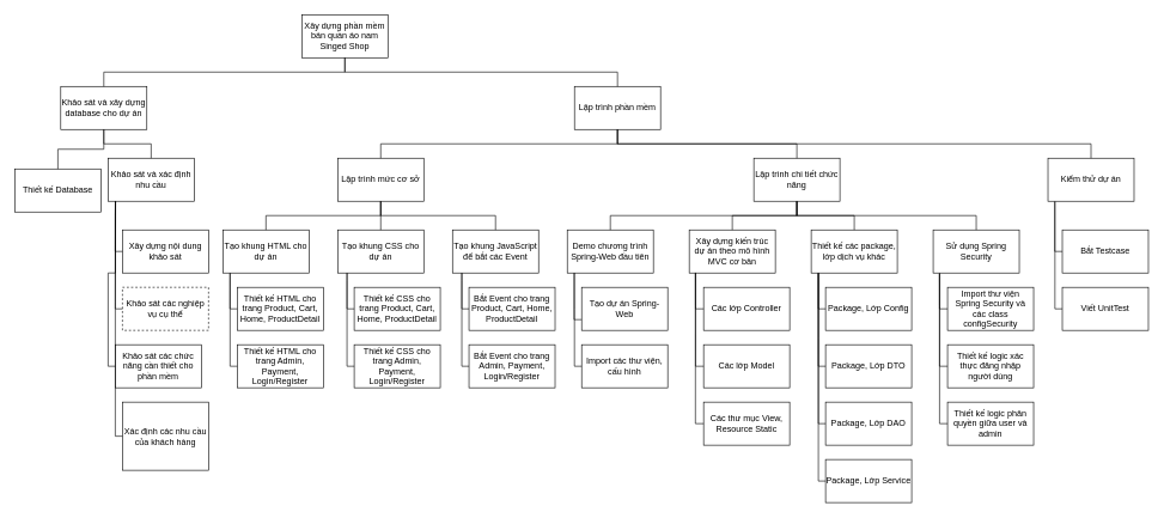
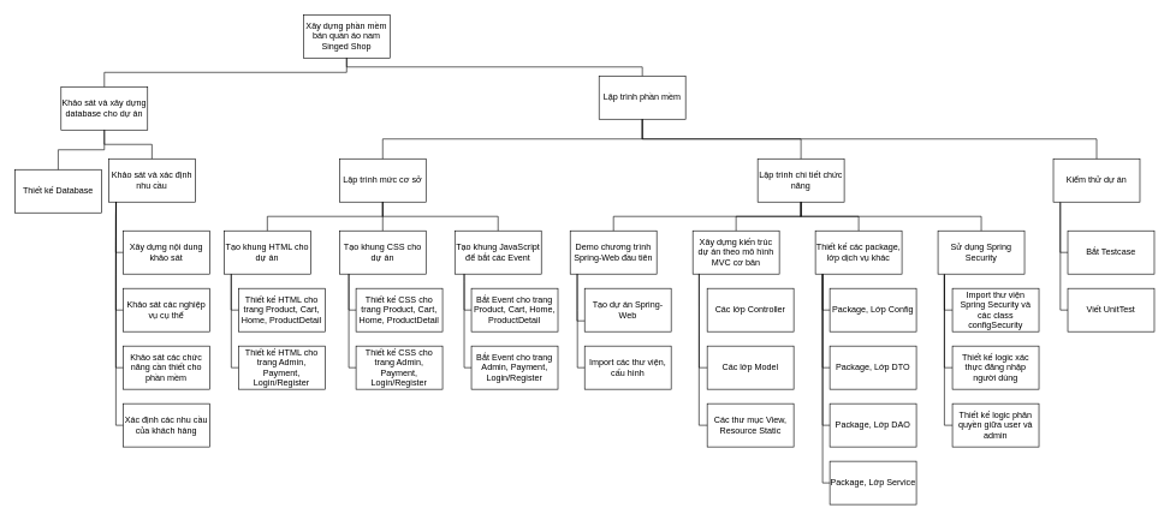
  <mxCell id="0" />
  <mxCell id="1" parent="0" />
  <mxCell id="2" value="Xây dựng phần mềm bán quần áo nam Singed Shop" style="rounded=0;whiteSpace=wrap;html=1;" vertex="1" parent="1"><mxGeometry x="420" y="20" width="120" height="60" as="geometry" /></mxCell>
  <mxCell id="3" value="Khảo sát và xây dựng database cho dự án" style="rounded=0;whiteSpace=wrap;html=1;" vertex="1" parent="1"><mxGeometry x="84" y="120" width="120" height="60" as="geometry" /></mxCell>
  <mxCell id="4" value="Khảo sát và xác định nhu cầu" style="rounded=0;whiteSpace=wrap;html=1;" vertex="1" parent="1"><mxGeometry x="150" y="220" width="120" height="60" as="geometry" /></mxCell>
  <mxCell id="5" value="Xây dựng nội dung khảo sát" style="rounded=0;whiteSpace=wrap;html=1;" vertex="1" parent="1"><mxGeometry x="170" y="320" width="120" height="60" as="geometry" /></mxCell>
- <mxCell id="6" value="Khảo sát các nghiệp vụ cụ thể" style="rounded=0;whiteSpace=wrap;html=1;dashed=1;" vertex="1" parent="1"><mxGeometry x="170" y="400" width="120" height="60" as="geometry" /></mxCell>
- <mxCell id="7" value="Khảo sát các chức năng cần thiết cho phần mềm" style="rounded=0;whiteSpace=wrap;html=1;" vertex="1" parent="1"><mxGeometry x="160" y="480" width="120" height="60" as="geometry" /></mxCell>
- <mxCell id="8" value="Xác định các nhu cầu của khách hàng" style="rounded=0;whiteSpace=wrap;html=1;" vertex="1" parent="1"><mxGeometry x="170" y="560" width="120" height="95" as="geometry" /></mxCell>
+ <mxCell id="6" value="Khảo sát các nghiệp vụ cụ thể" style="rounded=0;whiteSpace=wrap;html=1;" vertex="1" parent="1"><mxGeometry x="170" y="400" width="120" height="60" as="geometry" /></mxCell>
+ <mxCell id="7" value="Khảo sát các chức năng cần thiết cho phần mềm" style="rounded=0;whiteSpace=wrap;html=1;" vertex="1" parent="1"><mxGeometry x="170" y="480" width="120" height="60" as="geometry" /></mxCell>
+ <mxCell id="8" value="Xác định các nhu cầu của khách hàng" style="rounded=0;whiteSpace=wrap;html=1;" vertex="1" parent="1"><mxGeometry x="170" y="560" width="120" height="60" as="geometry" /></mxCell>
  <mxCell id="9" value="Thiết kế Database" style="rounded=0;whiteSpace=wrap;html=1;" vertex="1" parent="1"><mxGeometry x="20" y="235" width="120" height="60" as="geometry" /></mxCell>
  <mxCell id="10" value="" style="endArrow=none;html=1;rounded=0;entryX=0.5;entryY=1;entryDx=0;entryDy=0;exitX=0.5;exitY=0;exitDx=0;exitDy=0;edgeStyle=orthogonalEdgeStyle;" edge="1" parent="1" source="9" target="3"><mxGeometry width="50" height="50" relative="1" as="geometry"><mxPoint x="280" y="170" as="sourcePoint" /><mxPoint x="330" y="120" as="targetPoint" /></mxGeometry></mxCell>
  <mxCell id="11" value="" style="endArrow=none;html=1;rounded=0;exitX=0.5;exitY=0;exitDx=0;exitDy=0;edgeStyle=orthogonalEdgeStyle;entryX=0.5;entryY=1;entryDx=0;entryDy=0;" edge="1" parent="1" source="4" target="3"><mxGeometry width="50" height="50" relative="1" as="geometry"><mxPoint x="440" y="180" as="sourcePoint" /><mxPoint x="120" y="230" as="targetPoint" /></mxGeometry></mxCell>
  <mxCell id="12" value="" style="endArrow=none;html=1;rounded=0;entryX=0.086;entryY=1.002;entryDx=0;entryDy=0;entryPerimeter=0;exitX=0;exitY=0.5;exitDx=0;exitDy=0;edgeStyle=orthogonalEdgeStyle;" edge="1" parent="1" source="5" target="4"><mxGeometry width="50" height="50" relative="1" as="geometry"><mxPoint x="110" y="360" as="sourcePoint" /><mxPoint x="160" y="310" as="targetPoint" /></mxGeometry></mxCell>
  <mxCell id="13" value="" style="endArrow=none;html=1;rounded=0;entryX=0.084;entryY=0.997;entryDx=0;entryDy=0;entryPerimeter=0;exitX=0;exitY=0.5;exitDx=0;exitDy=0;edgeStyle=orthogonalEdgeStyle;" edge="1" parent="1" source="6" target="4"><mxGeometry width="50" height="50" relative="1" as="geometry"><mxPoint x="180" y="360" as="sourcePoint" /><mxPoint x="170" y="290" as="targetPoint" /></mxGeometry></mxCell>
  <mxCell id="14" value="" style="endArrow=none;html=1;rounded=0;entryX=0.085;entryY=1.004;entryDx=0;entryDy=0;entryPerimeter=0;exitX=0;exitY=0.5;exitDx=0;exitDy=0;edgeStyle=orthogonalEdgeStyle;" edge="1" parent="1" source="7" target="4"><mxGeometry width="50" height="50" relative="1" as="geometry"><mxPoint x="180" y="460" as="sourcePoint" /><mxPoint x="170" y="290" as="targetPoint" /></mxGeometry></mxCell>
  <mxCell id="15" value="" style="endArrow=none;html=1;rounded=0;exitX=0;exitY=0.5;exitDx=0;exitDy=0;entryX=0.086;entryY=1;entryDx=0;entryDy=0;entryPerimeter=0;edgeStyle=orthogonalEdgeStyle;" edge="1" parent="1" source="8" target="4"><mxGeometry width="50" height="50" relative="1" as="geometry"><mxPoint x="80" y="420" as="sourcePoint" /><mxPoint x="150" y="300" as="targetPoint" /></mxGeometry></mxCell>
- <mxCell id="16" value="Lập trình phần mềm" style="rounded=0;whiteSpace=wrap;html=1;" vertex="1" parent="1"><mxGeometry x="800" y="120" width="120" height="60" as="geometry" /></mxCell>
+ <mxCell id="16" value="Lập trình phần mềm" style="rounded=0;whiteSpace=wrap;html=1;" vertex="1" parent="1"><mxGeometry x="830" y="105" width="120" height="60" as="geometry" /></mxCell>
  <mxCell id="17" value="Lập trình mức cơ sở" style="rounded=0;whiteSpace=wrap;html=1;" vertex="1" parent="1"><mxGeometry x="470" y="220" width="120" height="60" as="geometry" /></mxCell>
  <mxCell id="18" value="Tạo khung HTML cho dự án" style="rounded=0;whiteSpace=wrap;html=1;" vertex="1" parent="1"><mxGeometry x="310" y="320" width="120" height="60" as="geometry" /></mxCell>
  <mxCell id="19" value="Thiết kế HTML cho trang Product, Cart, Home, ProductDetail" style="rounded=0;whiteSpace=wrap;html=1;" vertex="1" parent="1"><mxGeometry x="330" y="400" width="120" height="60" as="geometry" /></mxCell>
  <mxCell id="20" value="Thiết kế HTML cho trang Admin, Payment, Login/Register" style="rounded=0;whiteSpace=wrap;html=1;" vertex="1" parent="1"><mxGeometry x="330" y="480" width="120" height="60" as="geometry" /></mxCell>
  <mxCell id="21" value="" style="endArrow=none;html=1;rounded=0;exitX=0.5;exitY=0;exitDx=0;exitDy=0;edgeStyle=orthogonalEdgeStyle;entryX=0.5;entryY=1;entryDx=0;entryDy=0;" edge="1" parent="1" source="17" target="16"><mxGeometry width="50" height="50" relative="1" as="geometry"><mxPoint x="250" y="250" as="sourcePoint" /><mxPoint x="280" y="180" as="targetPoint" /></mxGeometry></mxCell>
  <mxCell id="22" value="" style="endArrow=none;html=1;rounded=0;entryX=0.5;entryY=1;entryDx=0;entryDy=0;exitX=0.5;exitY=0;exitDx=0;exitDy=0;edgeStyle=orthogonalEdgeStyle;" edge="1" parent="1" source="18" target="17"><mxGeometry width="50" height="50" relative="1" as="geometry"><mxPoint x="270" y="340" as="sourcePoint" /><mxPoint x="320" y="290" as="targetPoint" /></mxGeometry></mxCell>
  <mxCell id="23" value="" style="endArrow=none;html=1;rounded=0;exitX=0;exitY=0.5;exitDx=0;exitDy=0;entryX=0.082;entryY=1.001;entryDx=0;entryDy=0;entryPerimeter=0;edgeStyle=orthogonalEdgeStyle;" edge="1" parent="1" source="19" target="18"><mxGeometry width="50" height="50" relative="1" as="geometry"><mxPoint x="280" y="450" as="sourcePoint" /><mxPoint x="330" y="400" as="targetPoint" /></mxGeometry></mxCell>
  <mxCell id="24" value="" style="endArrow=none;html=1;rounded=0;exitX=0;exitY=0.5;exitDx=0;exitDy=0;edgeStyle=orthogonalEdgeStyle;" edge="1" parent="1" source="20"><mxGeometry width="50" height="50" relative="1" as="geometry"><mxPoint x="330" y="535" as="sourcePoint" /><mxPoint x="320" y="380" as="targetPoint" /></mxGeometry></mxCell>
  <mxCell id="25" value="Tạo khung CSS cho dự án" style="rounded=0;whiteSpace=wrap;html=1;" vertex="1" parent="1"><mxGeometry x="470" y="320" width="120" height="60" as="geometry" /></mxCell>
  <mxCell id="26" value="" style="endArrow=none;html=1;rounded=0;entryX=0.5;entryY=1;entryDx=0;entryDy=0;exitX=0.5;exitY=0;exitDx=0;exitDy=0;edgeStyle=orthogonalEdgeStyle;" edge="1" parent="1" source="25" target="17"><mxGeometry width="50" height="50" relative="1" as="geometry"><mxPoint x="260" y="320" as="sourcePoint" /><mxPoint x="310" y="270" as="targetPoint" /></mxGeometry></mxCell>
  <mxCell id="27" value="Thiết kế CSS cho trang Product, Cart, Home, ProductDetail" style="rounded=0;whiteSpace=wrap;html=1;" vertex="1" parent="1"><mxGeometry x="493" y="400" width="120" height="60" as="geometry" /></mxCell>
  <mxCell id="28" value="Thiết kế CSS cho trang Admin, Payment, Login/Register" style="rounded=0;whiteSpace=wrap;html=1;" vertex="1" parent="1"><mxGeometry x="493" y="480" width="120" height="60" as="geometry" /></mxCell>
  <mxCell id="29" value="" style="endArrow=none;html=1;rounded=0;exitX=0;exitY=0.5;exitDx=0;exitDy=0;entryX=0.082;entryY=1.001;entryDx=0;entryDy=0;entryPerimeter=0;edgeStyle=orthogonalEdgeStyle;" edge="1" parent="1" source="27"><mxGeometry width="50" height="50" relative="1" as="geometry"><mxPoint x="443" y="450" as="sourcePoint" /><mxPoint x="483" y="380" as="targetPoint" /></mxGeometry></mxCell>
  <mxCell id="30" value="" style="endArrow=none;html=1;rounded=0;exitX=0;exitY=0.5;exitDx=0;exitDy=0;edgeStyle=orthogonalEdgeStyle;" edge="1" parent="1" source="28"><mxGeometry width="50" height="50" relative="1" as="geometry"><mxPoint x="493" y="535" as="sourcePoint" /><mxPoint x="483" y="380" as="targetPoint" /></mxGeometry></mxCell>
  <mxCell id="31" value="Tạo khung JavaScript để bắt các Event" style="rounded=0;whiteSpace=wrap;html=1;" vertex="1" parent="1"><mxGeometry x="630" y="320" width="120" height="60" as="geometry" /></mxCell>
  <mxCell id="32" value="" style="endArrow=none;html=1;rounded=0;entryX=0.5;entryY=1;entryDx=0;entryDy=0;exitX=0.5;exitY=0;exitDx=0;exitDy=0;edgeStyle=orthogonalEdgeStyle;" edge="1" parent="1" source="31" target="17"><mxGeometry width="50" height="50" relative="1" as="geometry"><mxPoint x="470" y="320" as="sourcePoint" /><mxPoint x="660" y="280" as="targetPoint" /></mxGeometry></mxCell>
  <mxCell id="33" value="Bắt Event cho trang Product, Cart, Home, ProductDetail" style="rounded=0;whiteSpace=wrap;html=1;" vertex="1" parent="1"><mxGeometry x="653" y="400" width="120" height="60" as="geometry" /></mxCell>
  <mxCell id="34" value="Bắt Event cho trang Admin, Payment, Login/Register" style="rounded=0;whiteSpace=wrap;html=1;" vertex="1" parent="1"><mxGeometry x="653" y="480" width="120" height="60" as="geometry" /></mxCell>
  <mxCell id="35" value="" style="endArrow=none;html=1;rounded=0;exitX=0;exitY=0.5;exitDx=0;exitDy=0;entryX=0.082;entryY=1.001;entryDx=0;entryDy=0;entryPerimeter=0;edgeStyle=orthogonalEdgeStyle;" edge="1" parent="1" source="33"><mxGeometry width="50" height="50" relative="1" as="geometry"><mxPoint x="603" y="450" as="sourcePoint" /><mxPoint x="643" y="380" as="targetPoint" /></mxGeometry></mxCell>
  <mxCell id="36" value="" style="endArrow=none;html=1;rounded=0;exitX=0;exitY=0.5;exitDx=0;exitDy=0;edgeStyle=orthogonalEdgeStyle;" edge="1" parent="1" source="34"><mxGeometry width="50" height="50" relative="1" as="geometry"><mxPoint x="653" y="535" as="sourcePoint" /><mxPoint x="643" y="380" as="targetPoint" /></mxGeometry></mxCell>
  <mxCell id="37" value="Lập trình chi tiết chức năng" style="rounded=0;whiteSpace=wrap;html=1;" vertex="1" parent="1"><mxGeometry x="1050" y="220" width="120" height="60" as="geometry" /></mxCell>
  <mxCell id="38" value="Demo chương trình Spring-Web đầu tiên" style="rounded=0;whiteSpace=wrap;html=1;" vertex="1" parent="1"><mxGeometry x="790" y="320" width="120" height="60" as="geometry" /></mxCell>
  <mxCell id="39" value="Tạo dự án Spring-Web" style="rounded=0;whiteSpace=wrap;html=1;" vertex="1" parent="1"><mxGeometry x="810" y="400" width="120" height="60" as="geometry" /></mxCell>
  <mxCell id="40" value="Import các thư viện, cấu hình" style="rounded=0;whiteSpace=wrap;html=1;" vertex="1" parent="1"><mxGeometry x="810" y="480" width="120" height="60" as="geometry" /></mxCell>
  <mxCell id="41" value="Xây dựng kiến trúc dự án theo mô hình MVC cơ bản" style="rounded=0;whiteSpace=wrap;html=1;" vertex="1" parent="1"><mxGeometry x="960" y="320" width="120" height="60" as="geometry" /></mxCell>
  <mxCell id="42" value="Các lớp Controller" style="rounded=0;whiteSpace=wrap;html=1;" vertex="1" parent="1"><mxGeometry x="980" y="400" width="120" height="60" as="geometry" /></mxCell>
  <mxCell id="43" value="Các lớp Model" style="rounded=0;whiteSpace=wrap;html=1;" vertex="1" parent="1"><mxGeometry x="980" y="480" width="120" height="60" as="geometry" /></mxCell>
  <mxCell id="44" value="Các thư mục View, Resource Static" style="rounded=0;whiteSpace=wrap;html=1;" vertex="1" parent="1"><mxGeometry x="980" y="560" width="120" height="60" as="geometry" /></mxCell>
  <mxCell id="45" value="Thiết kế các package, lớp dịch vụ khác" style="rounded=0;whiteSpace=wrap;html=1;" vertex="1" parent="1"><mxGeometry x="1130" y="320" width="120" height="60" as="geometry" /></mxCell>
  <mxCell id="46" value="Package, Lớp Config" style="rounded=0;whiteSpace=wrap;html=1;" vertex="1" parent="1"><mxGeometry x="1150" y="400" width="120" height="60" as="geometry" /></mxCell>
  <mxCell id="47" value="Package, Lớp DTO" style="rounded=0;whiteSpace=wrap;html=1;" vertex="1" parent="1"><mxGeometry x="1150" y="480" width="120" height="60" as="geometry" /></mxCell>
  <mxCell id="48" value="Package, Lớp DAO" style="rounded=0;whiteSpace=wrap;html=1;" vertex="1" parent="1"><mxGeometry x="1150" y="560" width="120" height="60" as="geometry" /></mxCell>
  <mxCell id="49" value="Package, Lớp Service" style="rounded=0;whiteSpace=wrap;html=1;" vertex="1" parent="1"><mxGeometry x="1150" y="640" width="120" height="60" as="geometry" /></mxCell>
  <mxCell id="50" value="Sử dụng Spring Security" style="rounded=0;whiteSpace=wrap;html=1;" vertex="1" parent="1"><mxGeometry x="1300" y="320" width="120" height="60" as="geometry" /></mxCell>
  <mxCell id="51" value="Import thư viện Spring Security và các class configSecurity" style="rounded=0;whiteSpace=wrap;html=1;" vertex="1" parent="1"><mxGeometry x="1320" y="400" width="120" height="60" as="geometry" /></mxCell>
  <mxCell id="52" value="Thiết kế logic xác thực đăng nhập người dùng" style="rounded=0;whiteSpace=wrap;html=1;" vertex="1" parent="1"><mxGeometry x="1320" y="480" width="120" height="60" as="geometry" /></mxCell>
  <mxCell id="53" value="Thiết kế logic phân quyền giữa user và admin" style="rounded=0;whiteSpace=wrap;html=1;" vertex="1" parent="1"><mxGeometry x="1320" y="560" width="120" height="60" as="geometry" /></mxCell>
  <mxCell id="54" value="Kiểm thử dự án" style="rounded=0;whiteSpace=wrap;html=1;" vertex="1" parent="1"><mxGeometry x="1460" y="220" width="120" height="60" as="geometry" /></mxCell>
  <mxCell id="55" value="Bắt Testcase" style="rounded=0;whiteSpace=wrap;html=1;" vertex="1" parent="1"><mxGeometry x="1480" y="320" width="120" height="60" as="geometry" /></mxCell>
  <mxCell id="56" value="Viết UnitTest" style="rounded=0;whiteSpace=wrap;html=1;" vertex="1" parent="1"><mxGeometry x="1480" y="400" width="120" height="60" as="geometry" /></mxCell>
  <mxCell id="57" value="" style="endArrow=none;html=1;rounded=0;exitX=0.5;exitY=0;exitDx=0;exitDy=0;edgeStyle=orthogonalEdgeStyle;entryX=0.5;entryY=1;entryDx=0;entryDy=0;" edge="1" parent="1" source="38" target="37"><mxGeometry width="50" height="50" relative="1" as="geometry"><mxPoint x="990" y="540" as="sourcePoint" /><mxPoint x="960" y="290" as="targetPoint" /></mxGeometry></mxCell>
  <mxCell id="58" value="" style="endArrow=none;html=1;rounded=0;entryX=0.079;entryY=0.999;entryDx=0;entryDy=0;entryPerimeter=0;exitX=0;exitY=0.75;exitDx=0;exitDy=0;edgeStyle=orthogonalEdgeStyle;" edge="1" parent="1" source="39" target="38"><mxGeometry width="50" height="50" relative="1" as="geometry"><mxPoint x="750" y="470" as="sourcePoint" /><mxPoint x="800" y="420" as="targetPoint" /></mxGeometry></mxCell>
  <mxCell id="59" value="" style="endArrow=none;html=1;rounded=0;exitX=0;exitY=0.5;exitDx=0;exitDy=0;edgeStyle=orthogonalEdgeStyle;" edge="1" parent="1" source="40"><mxGeometry width="50" height="50" relative="1" as="geometry"><mxPoint x="820" y="475" as="sourcePoint" /><mxPoint x="800" y="380" as="targetPoint" /></mxGeometry></mxCell>
  <mxCell id="60" value="" style="endArrow=none;html=1;rounded=0;exitX=0.5;exitY=0;exitDx=0;exitDy=0;edgeStyle=orthogonalEdgeStyle;entryX=0.5;entryY=1;entryDx=0;entryDy=0;" edge="1" parent="1" source="37" target="16"><mxGeometry width="50" height="50" relative="1" as="geometry"><mxPoint x="567" y="230" as="sourcePoint" /><mxPoint x="870" y="190" as="targetPoint" /></mxGeometry></mxCell>
  <mxCell id="61" value="" style="endArrow=none;html=1;rounded=0;exitX=0.5;exitY=0;exitDx=0;exitDy=0;edgeStyle=orthogonalEdgeStyle;entryX=0.5;entryY=1;entryDx=0;entryDy=0;" edge="1" parent="1" source="41" target="37"><mxGeometry width="50" height="50" relative="1" as="geometry"><mxPoint x="1040" y="330" as="sourcePoint" /><mxPoint x="1460" y="290" as="targetPoint" /></mxGeometry></mxCell>
  <mxCell id="62" value="" style="endArrow=none;html=1;rounded=0;exitX=0.5;exitY=0;exitDx=0;exitDy=0;edgeStyle=orthogonalEdgeStyle;entryX=0.5;entryY=1;entryDx=0;entryDy=0;" edge="1" parent="1" source="45" target="37"><mxGeometry width="50" height="50" relative="1" as="geometry"><mxPoint x="1300" y="330" as="sourcePoint" /><mxPoint x="1460" y="290" as="targetPoint" /></mxGeometry></mxCell>
  <mxCell id="63" value="" style="endArrow=none;html=1;rounded=0;exitX=0.5;exitY=0;exitDx=0;exitDy=0;edgeStyle=orthogonalEdgeStyle;entryX=0.5;entryY=1;entryDx=0;entryDy=0;" edge="1" parent="1" source="50" target="37"><mxGeometry width="50" height="50" relative="1" as="geometry"><mxPoint x="1580" y="330" as="sourcePoint" /><mxPoint x="1460" y="290" as="targetPoint" /></mxGeometry></mxCell>
  <mxCell id="64" value="" style="endArrow=none;html=1;rounded=0;exitX=0.5;exitY=0;exitDx=0;exitDy=0;edgeStyle=orthogonalEdgeStyle;entryX=0.5;entryY=1;entryDx=0;entryDy=0;" edge="1" parent="1" source="54" target="16"><mxGeometry width="50" height="50" relative="1" as="geometry"><mxPoint x="1500" y="230" as="sourcePoint" /><mxPoint x="870" y="230" as="targetPoint" /></mxGeometry></mxCell>
- <mxCell id="65" value="" style="endArrow=none;html=1;rounded=0;exitX=0;exitY=0.5;exitDx=0;exitDy=0;edgeStyle=orthogonalEdgeStyle;entryX=0.073;entryY=1.001;entryDx=0;entryDy=0;entryPerimeter=0;" edge="1" parent="1" source="42" target="41"><mxGeometry width="50" height="50" relative="1" as="geometry"><mxPoint x="970" y="560" as="sourcePoint" /><mxPoint x="960" y="390" as="targetPoint" /></mxGeometry></mxCell>
  <mxCell id="66" value="" style="endArrow=none;html=1;rounded=0;exitX=0;exitY=0.5;exitDx=0;exitDy=0;edgeStyle=orthogonalEdgeStyle;entryX=0.073;entryY=1.005;entryDx=0;entryDy=0;entryPerimeter=0;" edge="1" parent="1" source="43" target="41"><mxGeometry width="50" height="50" relative="1" as="geometry"><mxPoint x="990" y="460" as="sourcePoint" /><mxPoint x="979" y="390" as="targetPoint" /></mxGeometry></mxCell>
  <mxCell id="67" value="" style="endArrow=none;html=1;rounded=0;exitX=0;exitY=0.5;exitDx=0;exitDy=0;edgeStyle=orthogonalEdgeStyle;entryX=0.072;entryY=0.992;entryDx=0;entryDy=0;entryPerimeter=0;" edge="1" parent="1" source="44" target="41"><mxGeometry width="50" height="50" relative="1" as="geometry"><mxPoint x="990" y="560" as="sourcePoint" /><mxPoint x="970" y="380" as="targetPoint" /></mxGeometry></mxCell>
  <mxCell id="68" value="" style="endArrow=none;html=1;rounded=0;edgeStyle=orthogonalEdgeStyle;exitX=0;exitY=0.5;exitDx=0;exitDy=0;entryX=0.083;entryY=1;entryDx=0;entryDy=0;entryPerimeter=0;" edge="1" parent="1" source="49" target="45"><mxGeometry width="50" height="50" relative="1" as="geometry"><mxPoint x="1140" y="731" as="sourcePoint" /><mxPoint x="1140" y="390" as="targetPoint" /></mxGeometry></mxCell>
  <mxCell id="69" value="" style="endArrow=none;html=1;rounded=0;edgeStyle=orthogonalEdgeStyle;exitX=0;exitY=0.5;exitDx=0;exitDy=0;" edge="1" parent="1" source="46"><mxGeometry width="50" height="50" relative="1" as="geometry"><mxPoint x="1160" y="740" as="sourcePoint" /><mxPoint x="1140" y="380" as="targetPoint" /></mxGeometry></mxCell>
  <mxCell id="70" value="" style="endArrow=none;html=1;rounded=0;edgeStyle=orthogonalEdgeStyle;exitX=0;exitY=0.5;exitDx=0;exitDy=0;entryX=0.083;entryY=1.005;entryDx=0;entryDy=0;entryPerimeter=0;" edge="1" parent="1" source="47" target="45"><mxGeometry width="50" height="50" relative="1" as="geometry"><mxPoint x="1160" y="460" as="sourcePoint" /><mxPoint x="1150" y="390" as="targetPoint" /></mxGeometry></mxCell>
  <mxCell id="71" value="" style="endArrow=none;html=1;rounded=0;edgeStyle=orthogonalEdgeStyle;exitX=0;exitY=0.5;exitDx=0;exitDy=0;" edge="1" parent="1" source="48"><mxGeometry width="50" height="50" relative="1" as="geometry"><mxPoint x="1160" y="560" as="sourcePoint" /><mxPoint x="1140" y="380" as="targetPoint" /></mxGeometry></mxCell>
  <mxCell id="72" value="" style="endArrow=none;html=1;rounded=0;edgeStyle=orthogonalEdgeStyle;exitX=0;exitY=0.5;exitDx=0;exitDy=0;entryX=0.074;entryY=1.006;entryDx=0;entryDy=0;entryPerimeter=0;" edge="1" parent="1" source="51" target="50"><mxGeometry width="50" height="50" relative="1" as="geometry"><mxPoint x="1310" y="464" as="sourcePoint" /><mxPoint x="1300" y="394" as="targetPoint" /></mxGeometry></mxCell>
  <mxCell id="73" value="" style="endArrow=none;html=1;rounded=0;edgeStyle=orthogonalEdgeStyle;exitX=0;exitY=0.5;exitDx=0;exitDy=0;entryX=0.074;entryY=1.002;entryDx=0;entryDy=0;entryPerimeter=0;" edge="1" parent="1" source="52" target="50"><mxGeometry width="50" height="50" relative="1" as="geometry"><mxPoint x="1330" y="460" as="sourcePoint" /><mxPoint x="1319" y="390" as="targetPoint" /></mxGeometry></mxCell>
  <mxCell id="74" value="" style="endArrow=none;html=1;rounded=0;edgeStyle=orthogonalEdgeStyle;exitX=0;exitY=0.5;exitDx=0;exitDy=0;entryX=0.074;entryY=1.018;entryDx=0;entryDy=0;entryPerimeter=0;" edge="1" parent="1" source="53" target="50"><mxGeometry width="50" height="50" relative="1" as="geometry"><mxPoint x="1330" y="560" as="sourcePoint" /><mxPoint x="1319" y="390" as="targetPoint" /></mxGeometry></mxCell>
  <mxCell id="75" value="" style="endArrow=none;html=1;rounded=0;entryX=0.079;entryY=1.004;entryDx=0;entryDy=0;entryPerimeter=0;exitX=0;exitY=0.5;exitDx=0;exitDy=0;edgeStyle=orthogonalEdgeStyle;" edge="1" parent="1" source="55" target="54"><mxGeometry width="50" height="50" relative="1" as="geometry"><mxPoint x="1400" y="380" as="sourcePoint" /><mxPoint x="1460" y="300" as="targetPoint" /></mxGeometry></mxCell>
  <mxCell id="76" value="" style="endArrow=none;html=1;rounded=0;entryX=0.081;entryY=1.009;entryDx=0;entryDy=0;entryPerimeter=0;exitX=0;exitY=0.5;exitDx=0;exitDy=0;edgeStyle=orthogonalEdgeStyle;" edge="1" parent="1" source="56" target="54"><mxGeometry width="50" height="50" relative="1" as="geometry"><mxPoint x="1490" y="360" as="sourcePoint" /><mxPoint x="1479" y="290" as="targetPoint" /></mxGeometry></mxCell>
  <mxCell id="77" value="" style="endArrow=none;html=1;rounded=0;entryX=0.5;entryY=1;entryDx=0;entryDy=0;exitX=0.5;exitY=0;exitDx=0;exitDy=0;edgeStyle=orthogonalEdgeStyle;" edge="1" parent="1" source="16" target="2"><mxGeometry width="50" height="50" relative="1" as="geometry"><mxPoint x="520" y="90" as="sourcePoint" /><mxPoint x="570" y="40" as="targetPoint" /></mxGeometry></mxCell>
  <mxCell id="78" value="" style="endArrow=none;html=1;rounded=0;entryX=0.5;entryY=1;entryDx=0;entryDy=0;exitX=0.5;exitY=0;exitDx=0;exitDy=0;edgeStyle=orthogonalEdgeStyle;" edge="1" parent="1" source="3" target="2"><mxGeometry width="50" height="50" relative="1" as="geometry"><mxPoint x="700" y="60" as="sourcePoint" /><mxPoint x="750" y="10" as="targetPoint" /></mxGeometry></mxCell>
